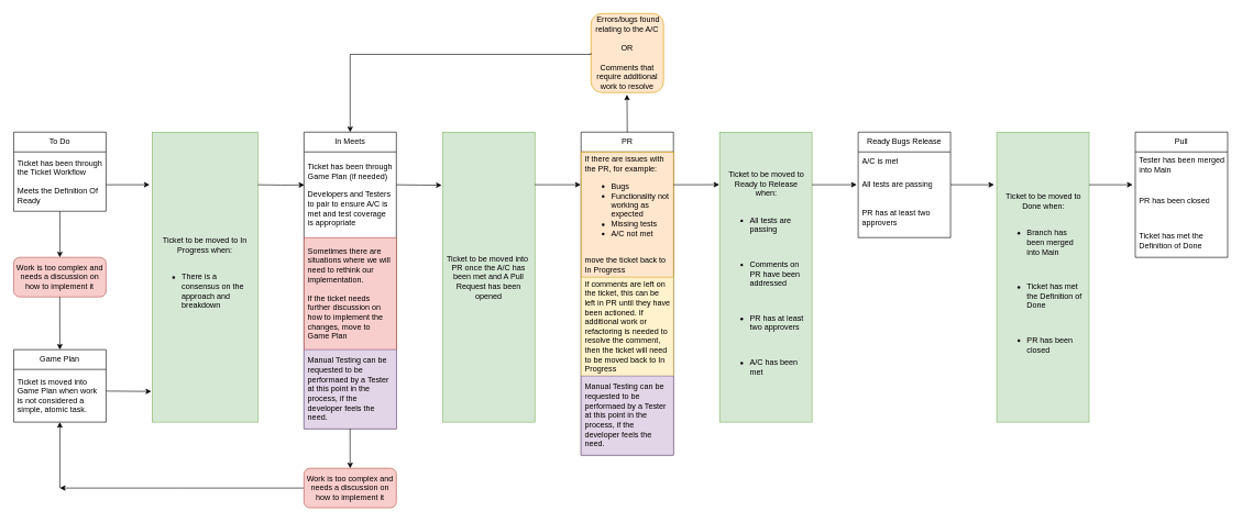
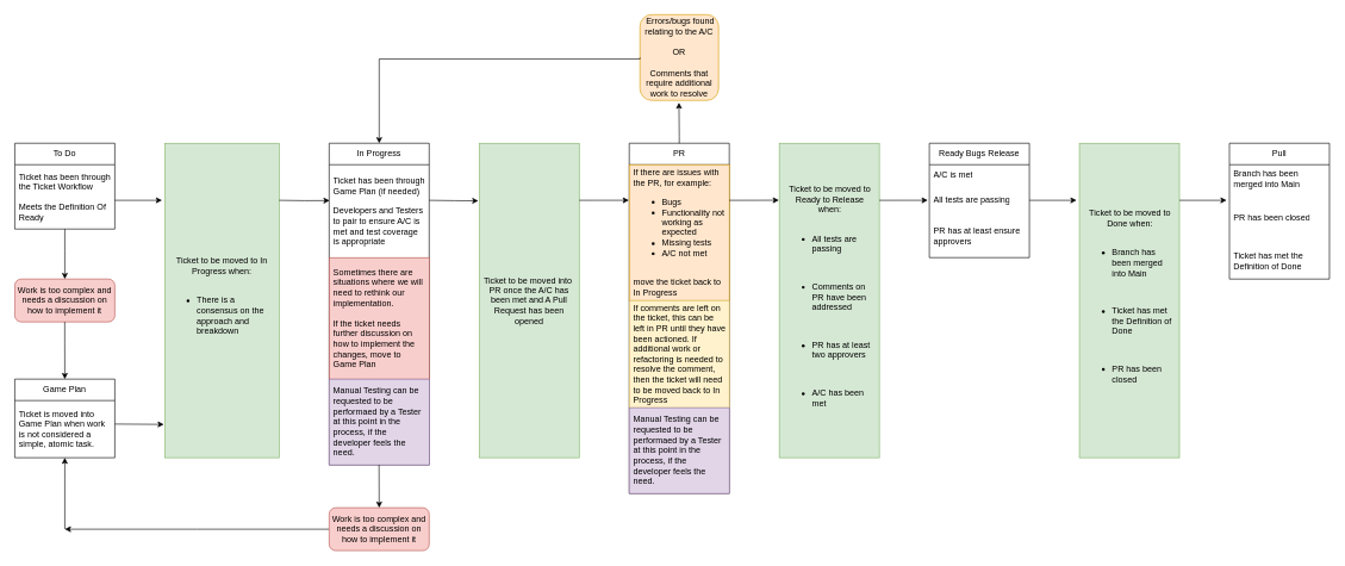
  <mxCell id="0" />
  <mxCell id="1" parent="0" />
  <mxCell id="2" value="To Do" style="swimlane;fontStyle=0;childLayout=stackLayout;horizontal=1;startSize=30;horizontalStack=0;resizeParent=1;resizeParentMax=0;resizeLast=0;collapsible=1;marginBottom=0;whiteSpace=wrap;html=1;" parent="1" vertex="1"><mxGeometry x="20" y="200" width="140" height="120" as="geometry"><mxRectangle x="30" y="240" width="130" height="30" as="alternateBounds" /></mxGeometry></mxCell>
  <mxCell id="3" value="Ticket has been through the Ticket Workflow&lt;br&gt;&lt;br&gt;Meets the Definition Of Ready" style="text;strokeColor=none;fillColor=none;align=left;verticalAlign=middle;spacingLeft=4;spacingRight=4;overflow=hidden;points=[[0,0.5],[1,0.5]];portConstraint=eastwest;rotatable=0;whiteSpace=wrap;html=1;" parent="2" vertex="1"><mxGeometry y="30" width="140" height="90" as="geometry" /></mxCell>
  <mxCell id="4" value="Game Plan" style="swimlane;fontStyle=0;childLayout=stackLayout;horizontal=1;startSize=30;horizontalStack=0;resizeParent=1;resizeParentMax=0;resizeLast=0;collapsible=1;marginBottom=0;whiteSpace=wrap;html=1;" parent="1" vertex="1"><mxGeometry x="20" y="530" width="140" height="110" as="geometry"><mxRectangle x="30" y="570" width="130" height="30" as="alternateBounds" /></mxGeometry></mxCell>
  <mxCell id="5" value="Ticket is moved into Game Plan when work is not considered a simple, atomic task." style="text;strokeColor=none;fillColor=none;align=left;verticalAlign=middle;spacingLeft=4;spacingRight=4;overflow=hidden;points=[[0,0.5],[1,0.5]];portConstraint=eastwest;rotatable=0;whiteSpace=wrap;html=1;" parent="4" vertex="1"><mxGeometry y="30" width="140" height="80" as="geometry" /></mxCell>
- <mxCell id="6" value="In Meets" style="swimlane;fontStyle=0;childLayout=stackLayout;horizontal=1;startSize=30;horizontalStack=0;resizeParent=1;resizeParentMax=0;resizeLast=0;collapsible=1;marginBottom=0;whiteSpace=wrap;html=1;" parent="1" vertex="1"><mxGeometry x="460" y="200" width="140" height="450" as="geometry"><mxRectangle x="470" y="240" width="130" height="30" as="alternateBounds" /></mxGeometry></mxCell>
+ <mxCell id="6" value="In Progress" style="swimlane;fontStyle=0;childLayout=stackLayout;horizontal=1;startSize=30;horizontalStack=0;resizeParent=1;resizeParentMax=0;resizeLast=0;collapsible=1;marginBottom=0;whiteSpace=wrap;html=1;" parent="1" vertex="1"><mxGeometry x="460" y="200" width="140" height="450" as="geometry"><mxRectangle x="470" y="240" width="130" height="30" as="alternateBounds" /></mxGeometry></mxCell>
  <mxCell id="7" value="Ticket has been through Game Plan (if needed)&lt;br&gt;&lt;br&gt;Developers and Testers to pair to ensure A/C is met and test coverage is appropriate" style="text;strokeColor=none;fillColor=none;align=left;verticalAlign=middle;spacingLeft=4;spacingRight=4;overflow=hidden;points=[[0,0.5],[1,0.5]];portConstraint=eastwest;rotatable=0;whiteSpace=wrap;html=1;" parent="6" vertex="1"><mxGeometry y="30" width="140" height="130" as="geometry" /></mxCell>
  <mxCell id="8" value="Sometimes there are situations where we will need to rethink our implementation.&lt;br&gt;&lt;br&gt;If the ticket needs further discussion on how to implement the changes, move to Game Plan" style="text;strokeColor=#b85450;fillColor=#f8cecc;align=left;verticalAlign=middle;spacingLeft=4;spacingRight=4;overflow=hidden;points=[[0,0.5],[1,0.5]];portConstraint=eastwest;rotatable=0;whiteSpace=wrap;html=1;" parent="6" vertex="1"><mxGeometry y="160" width="140" height="170" as="geometry" /></mxCell>
  <mxCell id="9" value="Manual Testing can be requested to be performaed by a Tester at this point in the process, if the developer feels the need." style="text;strokeColor=#9673a6;fillColor=#e1d5e7;align=left;verticalAlign=middle;spacingLeft=4;spacingRight=4;overflow=hidden;points=[[0,0.5],[1,0.5]];portConstraint=eastwest;rotatable=0;whiteSpace=wrap;html=1;" parent="6" vertex="1"><mxGeometry y="330" width="140" height="120" as="geometry" /></mxCell>
  <mxCell id="10" value="PR" style="swimlane;fontStyle=0;childLayout=stackLayout;horizontal=1;startSize=30;horizontalStack=0;resizeParent=1;resizeParentMax=0;resizeLast=0;collapsible=1;marginBottom=0;whiteSpace=wrap;html=1;" parent="1" vertex="1"><mxGeometry x="880" y="200" width="140" height="490" as="geometry"><mxRectangle x="940" y="240" width="125.5" height="30" as="alternateBounds" /></mxGeometry></mxCell>
  <mxCell id="11" value="&lt;span style=&quot;background-color: initial;&quot;&gt;If there are issues with the PR, for example:&amp;nbsp;&lt;br&gt;&lt;ul&gt;&lt;li&gt;Bugs&lt;/li&gt;&lt;li&gt;Functionality not working as expected&lt;/li&gt;&lt;li&gt;Missing tests&lt;/li&gt;&lt;li&gt;A/C not met&lt;/li&gt;&lt;/ul&gt;&lt;/span&gt;&lt;br&gt;move the ticket back to In Progress" style="text;strokeColor=#d79b00;fillColor=#ffe6cc;align=left;verticalAlign=middle;spacingLeft=4;spacingRight=4;overflow=hidden;points=[[0,0.5],[1,0.5]];portConstraint=eastwest;rotatable=0;whiteSpace=wrap;html=1;" parent="10" vertex="1"><mxGeometry y="30" width="140" height="190" as="geometry" /></mxCell>
  <mxCell id="12" value="If comments are left on the ticket, this can be left in PR until they have been actioned. If additional work or refactoring is needed to resolve the comment, then the ticket will need to be moved back to In Progress" style="text;strokeColor=#d6b656;fillColor=#fff2cc;align=left;verticalAlign=middle;spacingLeft=4;spacingRight=4;overflow=hidden;points=[[0,0.5],[1,0.5]];portConstraint=eastwest;rotatable=0;whiteSpace=wrap;html=1;" parent="10" vertex="1"><mxGeometry y="220" width="140" height="150" as="geometry" /></mxCell>
  <mxCell id="13" value="Manual Testing can be requested to be performaed by a Tester at this point in the process, if the developer feels the need." style="text;strokeColor=#9673a6;fillColor=#e1d5e7;align=left;verticalAlign=middle;spacingLeft=4;spacingRight=4;overflow=hidden;points=[[0,0.5],[1,0.5]];portConstraint=eastwest;rotatable=0;whiteSpace=wrap;html=1;" parent="10" vertex="1"><mxGeometry y="370" width="140" height="120" as="geometry" /></mxCell>
  <mxCell id="14" value="Ready Bugs Release" style="swimlane;fontStyle=0;childLayout=stackLayout;horizontal=1;startSize=30;horizontalStack=0;resizeParent=1;resizeParentMax=0;resizeLast=0;collapsible=1;marginBottom=0;whiteSpace=wrap;html=1;" parent="1" vertex="1"><mxGeometry x="1300" y="200" width="140" height="160" as="geometry"><mxRectangle x="1930" y="240" width="140" height="30" as="alternateBounds" /></mxGeometry></mxCell>
  <mxCell id="15" value="A/C is met" style="text;strokeColor=none;fillColor=none;align=left;verticalAlign=middle;spacingLeft=4;spacingRight=4;overflow=hidden;points=[[0,0.5],[1,0.5]];portConstraint=eastwest;rotatable=0;whiteSpace=wrap;html=1;" parent="14" vertex="1"><mxGeometry y="30" width="140" height="30" as="geometry" /></mxCell>
  <mxCell id="16" value="All tests are passing" style="text;strokeColor=none;fillColor=none;align=left;verticalAlign=middle;spacingLeft=4;spacingRight=4;overflow=hidden;points=[[0,0.5],[1,0.5]];portConstraint=eastwest;rotatable=0;whiteSpace=wrap;html=1;" parent="14" vertex="1"><mxGeometry y="60" width="140" height="40" as="geometry" /></mxCell>
- <mxCell id="17" value="PR has at least two approvers" style="text;strokeColor=none;fillColor=none;align=left;verticalAlign=middle;spacingLeft=4;spacingRight=4;overflow=hidden;points=[[0,0.5],[1,0.5]];portConstraint=eastwest;rotatable=0;whiteSpace=wrap;html=1;" parent="14" vertex="1"><mxGeometry y="100" width="140" height="60" as="geometry" /></mxCell>
+ <mxCell id="17" value="PR has at least ensure approvers" style="text;strokeColor=none;fillColor=none;align=left;verticalAlign=middle;spacingLeft=4;spacingRight=4;overflow=hidden;points=[[0,0.5],[1,0.5]];portConstraint=eastwest;rotatable=0;whiteSpace=wrap;html=1;" parent="14" vertex="1"><mxGeometry y="100" width="140" height="60" as="geometry" /></mxCell>
  <mxCell id="18" value="Pull" style="swimlane;fontStyle=0;childLayout=stackLayout;horizontal=1;startSize=30;horizontalStack=0;resizeParent=1;resizeParentMax=0;resizeLast=0;collapsible=1;marginBottom=0;whiteSpace=wrap;html=1;" parent="1" vertex="1"><mxGeometry x="1720" y="200" width="140" height="190" as="geometry"><mxRectangle x="2350" y="240" width="130" height="30" as="alternateBounds" /></mxGeometry></mxCell>
- <mxCell id="19" value="Tester has been merged into Main" style="text;strokeColor=none;fillColor=none;align=left;verticalAlign=middle;spacingLeft=4;spacingRight=4;overflow=hidden;points=[[0,0.5],[1,0.5]];portConstraint=eastwest;rotatable=0;whiteSpace=wrap;html=1;" parent="18" vertex="1"><mxGeometry y="30" width="140" height="40" as="geometry" /></mxCell>
+ <mxCell id="19" value="Branch has been merged into Main" style="text;strokeColor=none;fillColor=none;align=left;verticalAlign=middle;spacingLeft=4;spacingRight=4;overflow=hidden;points=[[0,0.5],[1,0.5]];portConstraint=eastwest;rotatable=0;whiteSpace=wrap;html=1;" parent="18" vertex="1"><mxGeometry y="30" width="140" height="40" as="geometry" /></mxCell>
  <mxCell id="20" value="PR has been closed" style="text;strokeColor=none;fillColor=none;align=left;verticalAlign=middle;spacingLeft=4;spacingRight=4;overflow=hidden;points=[[0,0.5],[1,0.5]];portConstraint=eastwest;rotatable=0;whiteSpace=wrap;html=1;" parent="18" vertex="1"><mxGeometry y="70" width="140" height="70" as="geometry" /></mxCell>
  <mxCell id="21" value="Ticket has met the Definition of Done" style="text;strokeColor=none;fillColor=none;align=left;verticalAlign=middle;spacingLeft=4;spacingRight=4;overflow=hidden;points=[[0,0.5],[1,0.5]];portConstraint=eastwest;rotatable=0;whiteSpace=wrap;html=1;" parent="18" vertex="1"><mxGeometry y="140" width="140" height="50" as="geometry" /></mxCell>
  <mxCell id="22" value="&amp;nbsp;Errors/bugs found relating to the A/C&lt;br&gt;&lt;br&gt;OR&lt;br&gt;&lt;br&gt;Comments that require additional work to resolve" style="rounded=1;whiteSpace=wrap;html=1;fillColor=#ffe6cc;strokeColor=#d79b00;" parent="1" vertex="1"><mxGeometry x="895" y="20" width="110" height="120" as="geometry" /></mxCell>
  <mxCell id="23" value="Work is too complex and needs a discussion on how to implement it" style="rounded=1;whiteSpace=wrap;html=1;fillColor=#f8cecc;strokeColor=#b85450;" parent="1" vertex="1"><mxGeometry x="20" y="390" width="140" height="60" as="geometry" /></mxCell>
  <mxCell id="24" value="Ticket to be moved to In Progress when:&lt;br&gt;&lt;br&gt;&lt;ul&gt;&lt;li style=&quot;text-align: left;&quot;&gt;There is a consensus on the approach and breakdown&lt;br&gt;&lt;/li&gt;&lt;/ul&gt;" style="text;strokeColor=#82b366;fillColor=#d5e8d4;align=center;verticalAlign=middle;spacingLeft=4;spacingRight=4;overflow=hidden;points=[[0,0.5],[1,0.5]];portConstraint=eastwest;rotatable=0;whiteSpace=wrap;html=1;" parent="1" vertex="1"><mxGeometry x="230" y="200" width="160" height="440" as="geometry" /></mxCell>
  <mxCell id="25" value="Ticket to be moved into&amp;nbsp; PR once the A/C has been met and A Pull Request has been opened" style="text;strokeColor=#82b366;fillColor=#d5e8d4;align=center;verticalAlign=middle;spacingLeft=4;spacingRight=4;overflow=hidden;points=[[0,0.5],[1,0.5]];portConstraint=eastwest;rotatable=0;whiteSpace=wrap;html=1;" parent="1" vertex="1"><mxGeometry x="670" y="200" width="140" height="440" as="geometry" /></mxCell>
  <mxCell id="26" value="&lt;div style=&quot;text-align: center;&quot;&gt;&lt;span style=&quot;background-color: initial;&quot;&gt;Ticket to be moved to Ready to Release when:&lt;/span&gt;&lt;/div&gt;&lt;br&gt;&lt;ul&gt;&lt;li&gt;All tests are passing&lt;/li&gt;&lt;/ul&gt;&lt;div&gt;&lt;br&gt;&lt;/div&gt;&lt;ul&gt;&lt;li&gt;Comments on PR have been addressed&lt;/li&gt;&lt;/ul&gt;&lt;div&gt;&lt;br&gt;&lt;/div&gt;&lt;ul&gt;&lt;li&gt;PR has at least two approvers&lt;/li&gt;&lt;/ul&gt;&lt;div&gt;&lt;br&gt;&lt;/div&gt;&lt;ul&gt;&lt;li&gt;A/C has been met&lt;/li&gt;&lt;/ul&gt;" style="text;strokeColor=#82b366;fillColor=#d5e8d4;align=left;verticalAlign=middle;spacingLeft=4;spacingRight=4;overflow=hidden;points=[[0,0.5],[1,0.5]];portConstraint=eastwest;rotatable=0;whiteSpace=wrap;html=1;" parent="1" vertex="1"><mxGeometry x="1090" y="200" width="140" height="440" as="geometry" /></mxCell>
  <mxCell id="27" value="&lt;div style=&quot;text-align: center;&quot;&gt;&lt;span style=&quot;background-color: initial;&quot;&gt;Ticket to be moved to Done when:&lt;/span&gt;&lt;/div&gt;&lt;br&gt;&lt;ul&gt;&lt;li&gt;Branch has been merged into Main&lt;/li&gt;&lt;/ul&gt;&lt;br&gt;&lt;ul&gt;&lt;li&gt;Ticket has met the Definition of Done&lt;/li&gt;&lt;/ul&gt;&lt;div&gt;&lt;br&gt;&lt;/div&gt;&lt;div&gt;&lt;ul&gt;&lt;li&gt;PR has been closed&lt;/li&gt;&lt;/ul&gt;&lt;/div&gt;" style="text;strokeColor=#82b366;fillColor=#d5e8d4;align=left;verticalAlign=middle;spacingLeft=4;spacingRight=4;overflow=hidden;points=[[0,0.5],[1,0.5]];portConstraint=eastwest;rotatable=0;whiteSpace=wrap;html=1;" parent="1" vertex="1"><mxGeometry x="1510" y="200" width="140" height="440" as="geometry" /></mxCell>
  <mxCell id="28" value="" style="edgeStyle=orthogonalEdgeStyle;rounded=0;orthogonalLoop=1;jettySize=auto;html=1;" parent="1" source="29" edge="1"><mxGeometry relative="1" as="geometry"><mxPoint x="90" y="740" as="targetPoint" /></mxGeometry></mxCell>
  <mxCell id="29" value="Work is too complex and needs a discussion on how to implement it" style="rounded=1;whiteSpace=wrap;html=1;fillColor=#f8cecc;strokeColor=#b85450;" parent="1" vertex="1"><mxGeometry x="460" y="710" width="140" height="60" as="geometry" /></mxCell>
  <mxCell id="30" style="edgeStyle=orthogonalEdgeStyle;rounded=0;orthogonalLoop=1;jettySize=auto;html=1;exitX=1;exitY=0.5;exitDx=0;exitDy=0;entryX=0.004;entryY=0.386;entryDx=0;entryDy=0;entryPerimeter=0;" parent="1" target="7" edge="1"><mxGeometry relative="1" as="geometry"><mxPoint x="390" y="279.82" as="sourcePoint" /><mxPoint x="456" y="279.82" as="targetPoint" /></mxGeometry></mxCell>
  <mxCell id="31" style="edgeStyle=orthogonalEdgeStyle;rounded=0;orthogonalLoop=1;jettySize=auto;html=1;exitX=1;exitY=0.5;exitDx=0;exitDy=0;entryX=-0.024;entryY=0.17;entryDx=0;entryDy=0;entryPerimeter=0;" parent="1" edge="1"><mxGeometry relative="1" as="geometry"><mxPoint x="160" y="279.82" as="sourcePoint" /><mxPoint x="226" y="279.82" as="targetPoint" /></mxGeometry></mxCell>
  <mxCell id="32" style="edgeStyle=orthogonalEdgeStyle;rounded=0;orthogonalLoop=1;jettySize=auto;html=1;exitX=1;exitY=0.5;exitDx=0;exitDy=0;entryX=-0.009;entryY=0.183;entryDx=0;entryDy=0;entryPerimeter=0;" parent="1" target="25" edge="1"><mxGeometry relative="1" as="geometry"><mxPoint x="600" y="279.82" as="sourcePoint" /><mxPoint x="666" y="279.82" as="targetPoint" /></mxGeometry></mxCell>
  <mxCell id="33" style="edgeStyle=orthogonalEdgeStyle;rounded=0;orthogonalLoop=1;jettySize=auto;html=1;exitX=1;exitY=0.5;exitDx=0;exitDy=0;entryX=-0.004;entryY=0.262;entryDx=0;entryDy=0;entryPerimeter=0;" parent="1" target="11" edge="1"><mxGeometry relative="1" as="geometry"><mxPoint x="810" y="279.82" as="sourcePoint" /><mxPoint x="876" y="279.82" as="targetPoint" /><Array as="points"><mxPoint x="830" y="280" /><mxPoint x="830" y="280" /></Array></mxGeometry></mxCell>
  <mxCell id="34" style="edgeStyle=orthogonalEdgeStyle;rounded=0;orthogonalLoop=1;jettySize=auto;html=1;exitX=1;exitY=0.5;exitDx=0;exitDy=0;entryX=-0.004;entryY=0.181;entryDx=0;entryDy=0;entryPerimeter=0;" parent="1" target="26" edge="1"><mxGeometry relative="1" as="geometry"><mxPoint x="1020" y="279.82" as="sourcePoint" /><mxPoint x="1086" y="279.82" as="targetPoint" /><Array as="points"><mxPoint x="1060" y="280" /></Array></mxGeometry></mxCell>
  <mxCell id="35" style="edgeStyle=orthogonalEdgeStyle;rounded=0;orthogonalLoop=1;jettySize=auto;html=1;exitX=1;exitY=0.5;exitDx=0;exitDy=0;entryX=-0.016;entryY=0.495;entryDx=0;entryDy=0;entryPerimeter=0;" parent="1" target="16" edge="1"><mxGeometry relative="1" as="geometry"><mxPoint x="1230" y="279.82" as="sourcePoint" /><mxPoint x="1296" y="279.82" as="targetPoint" /><Array as="points"><mxPoint x="1270" y="280" /><mxPoint x="1270" y="280" /></Array></mxGeometry></mxCell>
  <mxCell id="36" style="edgeStyle=orthogonalEdgeStyle;rounded=0;orthogonalLoop=1;jettySize=auto;html=1;exitX=1;exitY=0.5;exitDx=0;exitDy=0;entryX=-0.024;entryY=0.17;entryDx=0;entryDy=0;entryPerimeter=0;" parent="1" edge="1"><mxGeometry relative="1" as="geometry"><mxPoint x="1440" y="279.82" as="sourcePoint" /><mxPoint x="1506" y="279.82" as="targetPoint" /></mxGeometry></mxCell>
  <mxCell id="37" style="edgeStyle=orthogonalEdgeStyle;rounded=0;orthogonalLoop=1;jettySize=auto;html=1;exitX=1;exitY=0.5;exitDx=0;exitDy=0;entryX=-0.024;entryY=0.17;entryDx=0;entryDy=0;entryPerimeter=0;" parent="1" edge="1"><mxGeometry relative="1" as="geometry"><mxPoint x="1650" y="279.82" as="sourcePoint" /><mxPoint x="1716" y="279.82" as="targetPoint" /></mxGeometry></mxCell>
  <mxCell id="38" value="" style="endArrow=classic;html=1;rounded=0;entryX=0.5;entryY=0;entryDx=0;entryDy=0;exitX=0.5;exitY=1;exitDx=0;exitDy=0;exitPerimeter=0;" parent="1" source="3" target="23" edge="1"><mxGeometry width="50" height="50" relative="1" as="geometry"><mxPoint x="150" y="360" as="sourcePoint" /><mxPoint x="200" y="310" as="targetPoint" /><Array as="points"><mxPoint x="90" y="350" /></Array></mxGeometry></mxCell>
  <mxCell id="39" value="" style="endArrow=classic;html=1;rounded=0;entryX=0.5;entryY=0;entryDx=0;entryDy=0;exitX=0.5;exitY=1;exitDx=0;exitDy=0;exitPerimeter=0;" parent="1" target="4" edge="1"><mxGeometry width="50" height="50" relative="1" as="geometry"><mxPoint x="89.9" y="450" as="sourcePoint" /><mxPoint x="89.9" y="520" as="targetPoint" /><Array as="points"><mxPoint x="89.9" y="480" /></Array></mxGeometry></mxCell>
  <mxCell id="40" value="" style="endArrow=classic;html=1;rounded=0;entryX=-0.009;entryY=0.894;entryDx=0;entryDy=0;exitX=1.001;exitY=0.411;exitDx=0;exitDy=0;exitPerimeter=0;entryPerimeter=0;" parent="1" source="5" target="24" edge="1"><mxGeometry width="50" height="50" relative="1" as="geometry"><mxPoint x="180" y="550" as="sourcePoint" /><mxPoint x="180" y="620" as="targetPoint" /><Array as="points" /></mxGeometry></mxCell>
  <mxCell id="41" value="" style="endArrow=classic;html=1;rounded=0;entryX=0.5;entryY=0;entryDx=0;entryDy=0;" parent="1" target="29" edge="1"><mxGeometry width="50" height="50" relative="1" as="geometry"><mxPoint x="529.8" y="650" as="sourcePoint" /><mxPoint x="529.8" y="700" as="targetPoint" /><Array as="points" /></mxGeometry></mxCell>
  <mxCell id="42" value="" style="edgeStyle=orthogonalEdgeStyle;rounded=0;orthogonalLoop=1;jettySize=auto;html=1;" parent="1" target="5" edge="1"><mxGeometry relative="1" as="geometry"><mxPoint x="90" y="740" as="sourcePoint" /><Array as="points"><mxPoint x="90" y="670" /><mxPoint x="90" y="670" /></Array></mxGeometry></mxCell>
  <mxCell id="43" style="edgeStyle=orthogonalEdgeStyle;rounded=0;orthogonalLoop=1;jettySize=auto;html=1;exitX=0.5;exitY=0;exitDx=0;exitDy=0;entryX=0.496;entryY=1.026;entryDx=0;entryDy=0;entryPerimeter=0;" parent="1" source="10" target="22" edge="1"><mxGeometry relative="1" as="geometry"><mxPoint x="940" y="190.03" as="sourcePoint" /><mxPoint x="1009" y="190.21" as="targetPoint" /><Array as="points"><mxPoint x="950" y="190" /><mxPoint x="950" y="190" /></Array></mxGeometry></mxCell>
  <mxCell id="44" style="edgeStyle=orthogonalEdgeStyle;rounded=0;orthogonalLoop=1;jettySize=auto;html=1;exitX=0;exitY=0.5;exitDx=0;exitDy=0;entryX=0.497;entryY=-0.004;entryDx=0;entryDy=0;entryPerimeter=0;" parent="1" source="22" edge="1"><mxGeometry relative="1" as="geometry"><mxPoint x="685.42" y="81.76" as="sourcePoint" /><mxPoint x="530" y="200" as="targetPoint" /><Array as="points"><mxPoint x="895" y="82" /><mxPoint x="530" y="82" /></Array></mxGeometry></mxCell>
